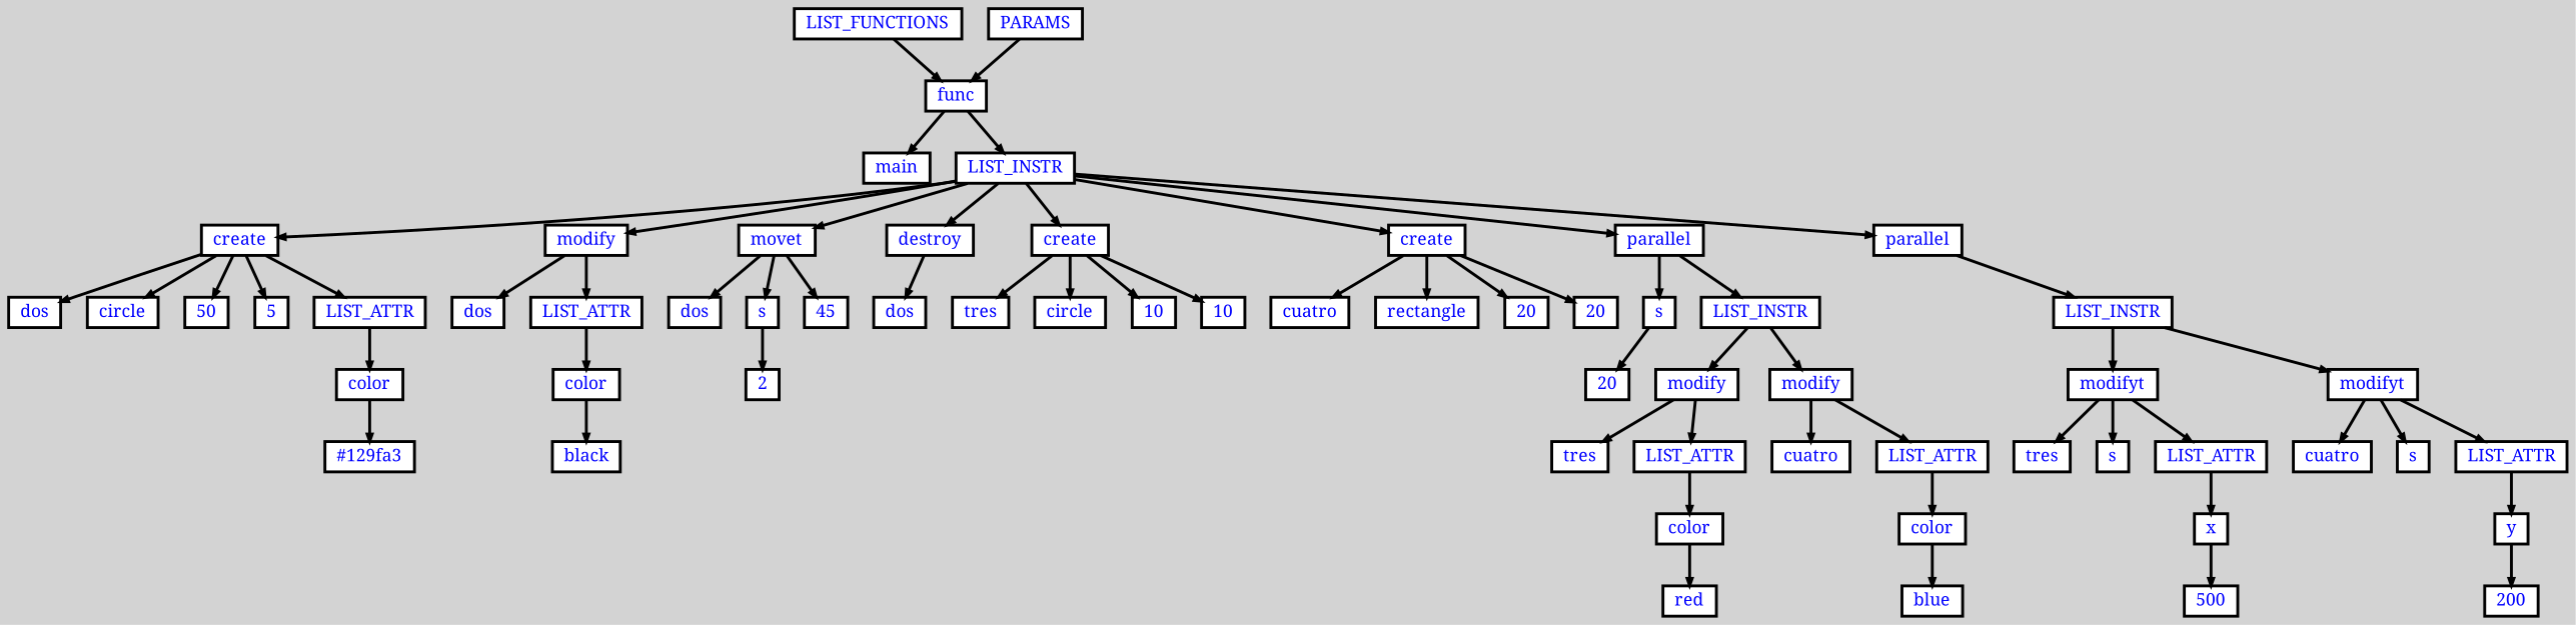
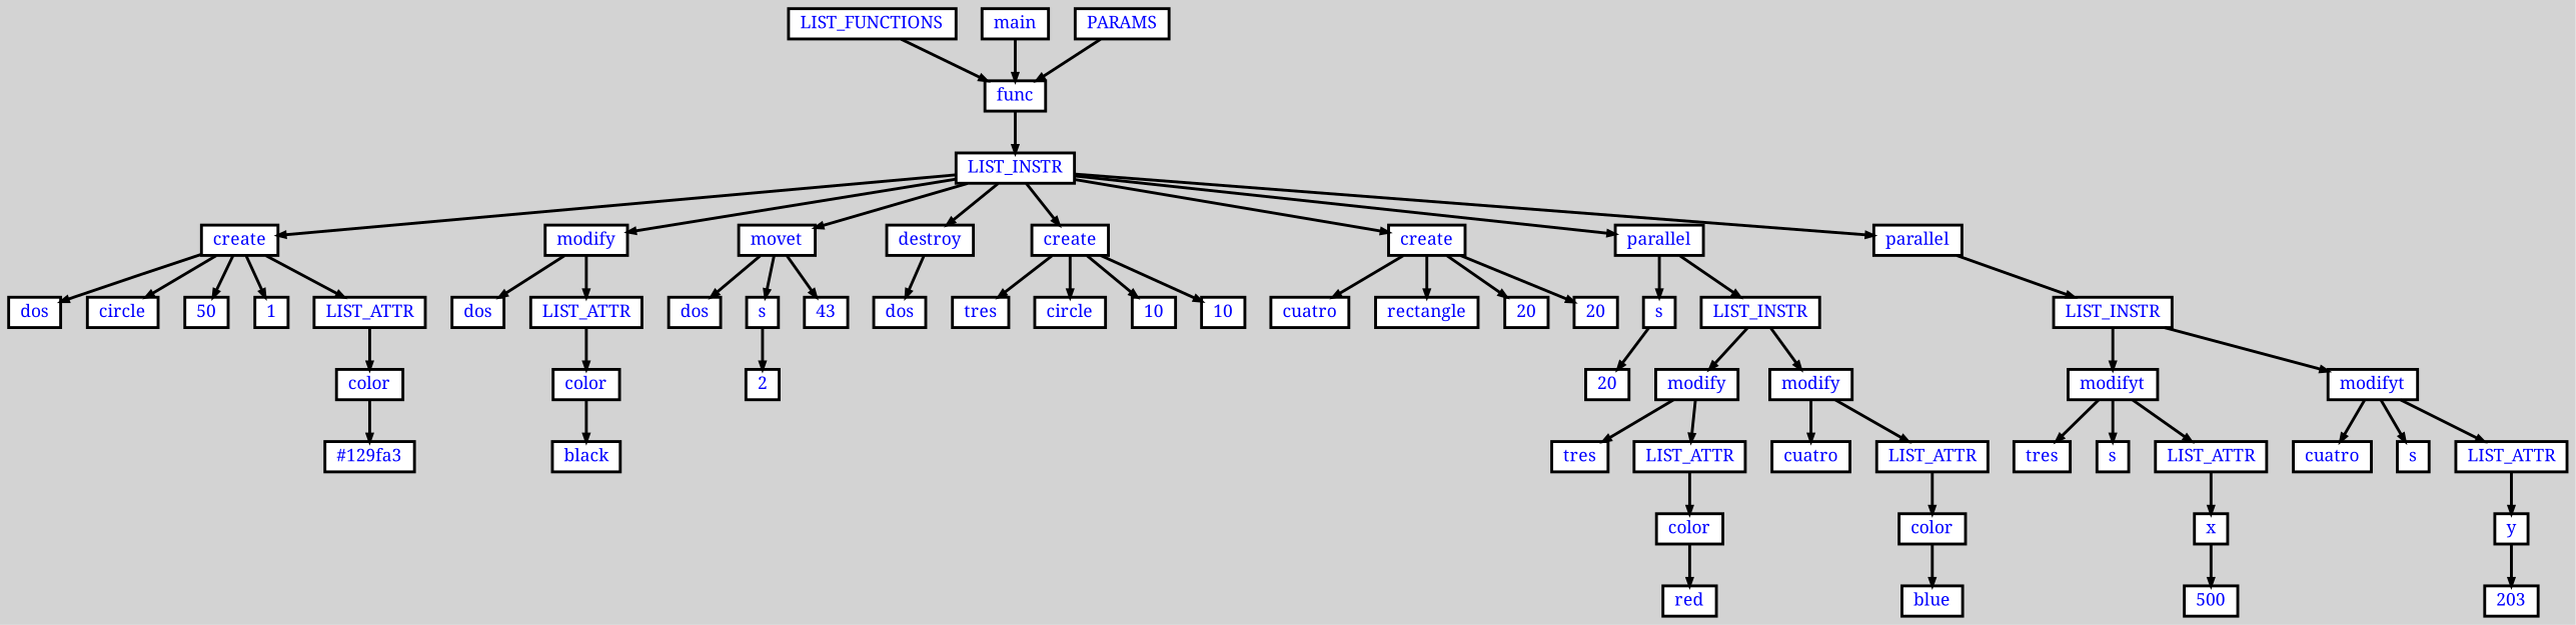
  digraph {
    bgcolor=lightgrey
    fontname="Noto Serif"
    ordering=out
    ranksep=.4
    node [color=black fillcolor=white fixedsize=false fontcolor=blue fontname="Noto Serif" fontsize=12 shape=box style="filled, solid, bold"]
    edge [arrowsize=.5 color=black fontname="Noto Serif" style=bold]
    n1 [height=.25 label=LIST_FUNCTIONS width=.25]
    n2 [height=.25 label=func width=.25]
    n3 [height=.25 label=main width=.25]
    n4 [height=.25 label=LIST_INSTR width=.25]
    n5 [height=.25 label=PARAMS width=.25]
    n6 [height=.25 label=create width=.25]
    n7 [height=.25 label=modify width=.25]
    n8 [height=.25 label=movet width=.25]
    n9 [height=.25 label=destroy width=.25]
    n10 [height=.25 label=create width=.25]
    n11 [height=.25 label=create width=.25]
    n12 [height=.25 label=parallel width=.25]
    n13 [height=.25 label=parallel width=.25]
    n14 [height=.25 label=dos width=.25]
    n15 [height=.25 label=circle width=.25]
    n16 [height=.25 label=50 width=.25]
-   n17 [height=.25 label=5 width=.25]
+   n17 [height=.25 label=1 width=.25]
    n18 [height=.25 label=LIST_ATTR width=.25]
    n19 [height=.25 label=dos width=.25]
    n20 [height=.25 label=LIST_ATTR width=.25]
    n21 [height=.25 label=dos width=.25]
    n22 [height=.25 label=s width=.25]
-   n23 [height=.25 label=45 width=.25]
+   n23 [height=.25 label=43 width=.25]
    n24 [height=.25 label=dos width=.25]
    n25 [height=.25 label=tres width=.25]
    n26 [height=.25 label=circle width=.25]
    n27 [height=.25 label=10 width=.25]
    n28 [height=.25 label=10 width=.25]
    n29 [height=.25 label=cuatro width=.25]
    n30 [height=.25 label=rectangle width=.25]
    n31 [height=.25 label=20 width=.25]
    n32 [height=.25 label=20 width=.25]
    n33 [height=.25 label=s width=.25]
    n34 [height=.25 label=LIST_INSTR width=.25]
    n35 [height=.25 label=LIST_INSTR width=.25]
    n36 [height=.25 label=color width=.25]
    n37 [height=.25 label="#129fa3" width=.25]
    n38 [height=.25 label=color width=.25]
    n39 [height=.25 label=black width=.25]
    n40 [height=.25 label=2 width=.25]
    n41 [height=.25 label=20 width=.25]
    n42 [height=.25 label=modify width=.25]
    n43 [height=.25 label=modify width=.25]
    n44 [height=.25 label=tres width=.25]
    n45 [height=.25 label=LIST_ATTR width=.25]
    n46 [height=.25 label=cuatro width=.25]
    n47 [height=.25 label=LIST_ATTR width=.25]
    n48 [height=.25 label=color width=.25]
    n49 [height=.25 label=red width=.25]
    n50 [height=.25 label=color width=.25]
    n51 [height=.25 label=blue width=.25]
    n52 [height=.25 label=modifyt width=.25]
    n53 [height=.25 label=modifyt width=.25]
    n54 [height=.25 label=tres width=.25]
    n55 [height=.25 label=s width=.25]
    n56 [height=.25 label=LIST_ATTR width=.25]
    n57 [height=.25 label=cuatro width=.25]
    n58 [height=.25 label=s width=.25]
    n59 [height=.25 label=LIST_ATTR width=.25]
    n60 [height=.25 label=x width=.25]
    n61 [height=.25 label=500 width=.25]
    n62 [height=.25 label=y width=.25]
-   n63 [height=.25 label=200 width=.25]
+   n63 [height=.25 label=203 width=.25]
    n1 -> n2
-   n2 -> n3
+   n3 -> n2
    n2 -> n4
    n4 -> n6
    n4 -> n7
    n4 -> n8
    n4 -> n9
    n4 -> n10
    n4 -> n11
    n4 -> n12
    n4 -> n13
    n5 -> n2
    n6 -> n14
    n6 -> n15
    n6 -> n16
    n6 -> n17
    n6 -> n18
    n7 -> n19
    n7 -> n20
    n8 -> n21
    n8 -> n22
    n8 -> n23
    n9 -> n24
    n10 -> n25
    n10 -> n26
    n10 -> n27
    n10 -> n28
    n11 -> n29
    n11 -> n30
    n11 -> n31
    n11 -> n32
    n12 -> n33
    n12 -> n34
    n13 -> n35
    n18 -> n36
    n20 -> n38
    n22 -> n40
    n33 -> n41
    n34 -> n42
    n34 -> n43
    n35 -> n52
    n35 -> n53
    n36 -> n37
    n38 -> n39
    n42 -> n44
    n42 -> n45
    n43 -> n46
    n43 -> n47
    n45 -> n48
    n47 -> n50
    n48 -> n49
    n50 -> n51
    n52 -> n54
    n52 -> n55
    n52 -> n56
    n53 -> n57
    n53 -> n58
    n53 -> n59
    n56 -> n60
    n59 -> n62
    n60 -> n61
    n62 -> n63
  }
